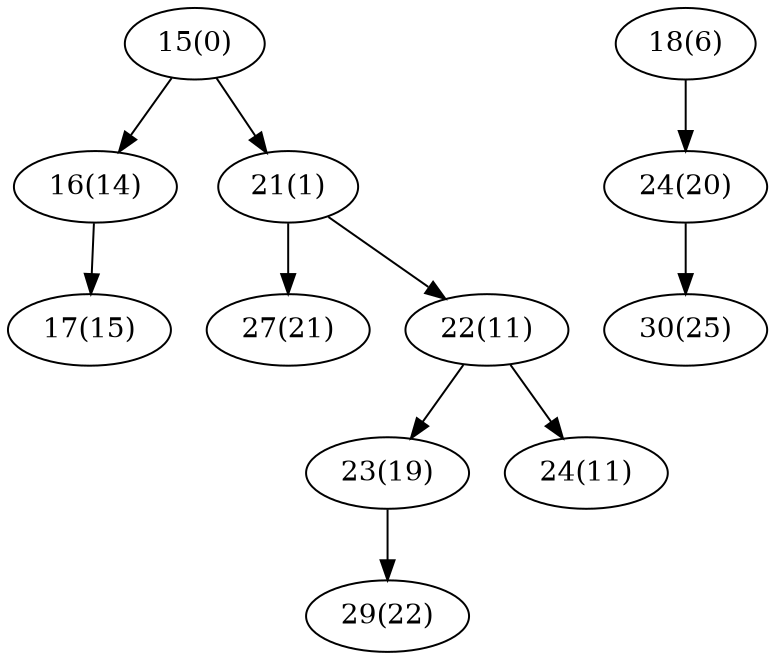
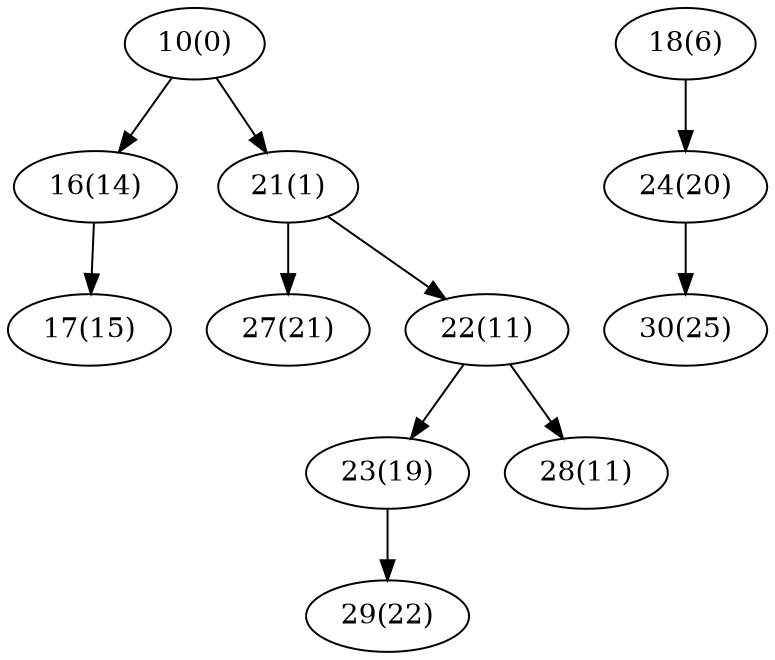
  digraph {
    edge [color=black]
-   n1 [label="15(0)"]
+   n1 [label="10(0)"]
    n2 [label="16(14)"]
    n3 [label="21(1)"]
    n4 [label="17(15)"]
    n5 [label="27(21)"]
    n6 [label="22(11)"]
    n7 [label="30(25)"]
    n8 [label="24(20)"]
    n9 [label="18(6)"]
    n10 [label="29(22)"]
    n11 [label="23(19)"]
-   n12 [label="24(11)"]
+   n12 [label="28(11)"]
    n1 -> n2
    n1 -> n3
    n2 -> n4
    n3 -> n5
    n3 -> n6
    n6 -> n11
    n6 -> n12
    n8 -> n7
    n9 -> n8
    n11 -> n10
  }
